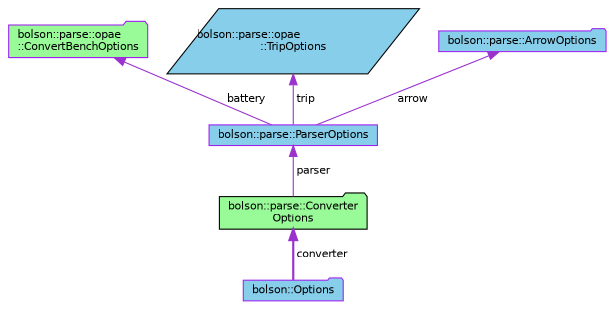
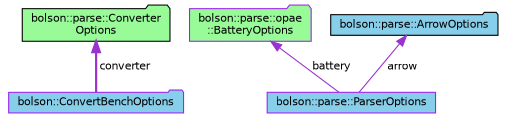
  digraph {
    rankdir=TB
    node [color=purple fillcolor=skyblue fontname=Helvetica fontsize=10 shape=folder style=filled]
    edge [color=darkorchid3 dir=back fontname=Helvetica fontsize=10 labelfontname=Helvetica labelfontsize=10 style=solid]
-   n1 [fontcolor=black height=0.2 label="bolson::Options" width=0.4]
+   n1 [fontcolor=black height=0.2 label="bolson::ConvertBenchOptions" width=0.4]
    n2 [color=black fillcolor=palegreen height=0.2 label="bolson::parse::Converter\lOptions" width=0.4]
    n3 [height=0.2 label="bolson::parse::ParserOptions" shape=box width=0.4]
-   n4 [fillcolor=palegreen height=0.2 label="bolson::parse::opae\l::ConvertBenchOptions" width=0.4]
-   n5 [color=black height=0.2 label="bolson::parse::opae\l::TripOptions" shape=parallelogram width=0.4]
-   n6 [height=0.2 label="bolson::parse::ArrowOptions" width=0.4]
+   n4 [fillcolor=palegreen height=0.2 label="bolson::parse::opae\l::BatteryOptions" width=0.4]
+   n6 [color=black height=0.2 label="bolson::parse::ArrowOptions" width=0.4]
    n2 -> n1 [label=" converter" style=bold]
-   n3 -> n2 [label=" parser"]
    n4 -> n3 [label=" battery"]
-   n5 -> n3 [label=" trip"]
    n6 -> n3 [label=" arrow"]
  }
